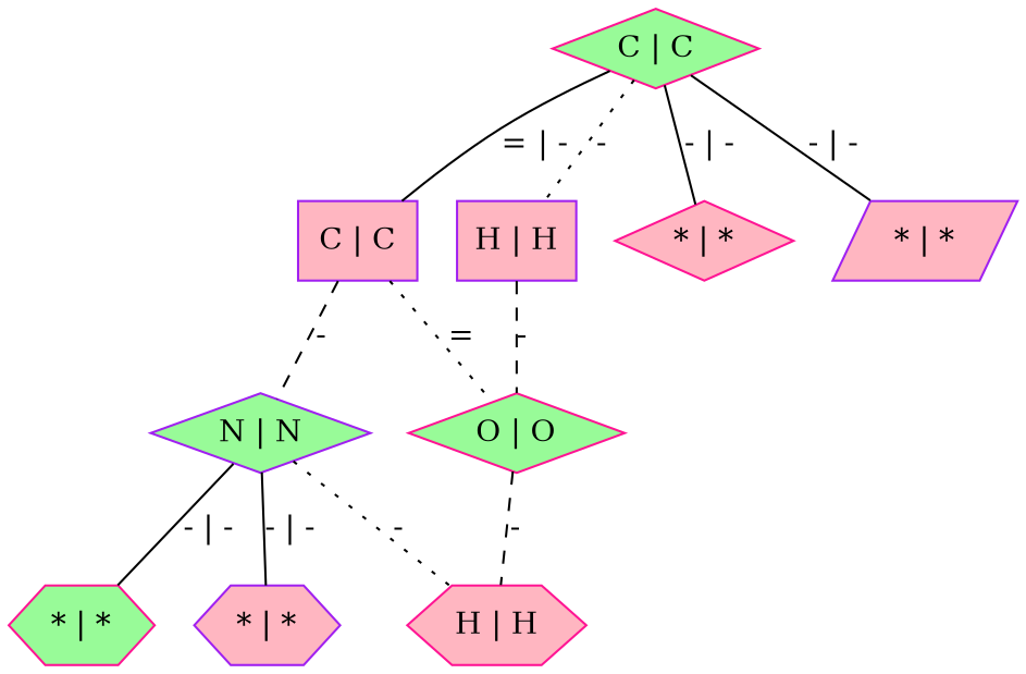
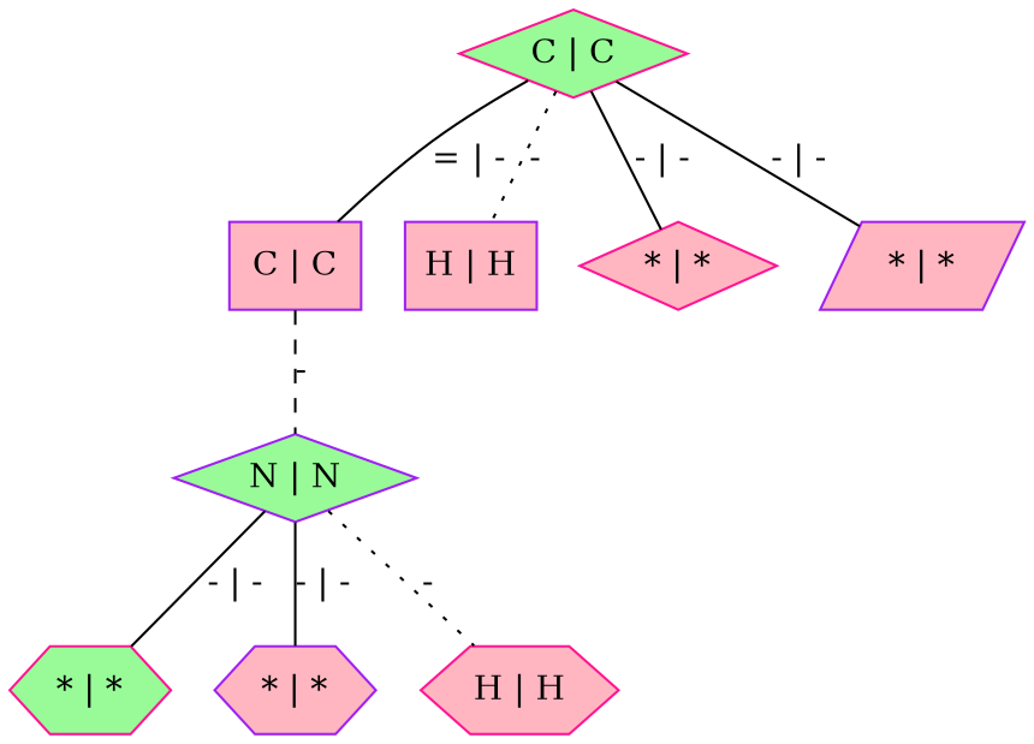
  graph {
    node [style=filled fillcolor=lightpink color=deeppink shape=diamond]
    n1 [label="C | C" fillcolor=palegreen]
    n2 [label="C | C" color=purple shape=box]
    n3 [label="H | H" color=purple shape=box]
    n4 [label="* | *"]
    n5 [label="* | *" color=purple shape=parallelogram]
    n6 [label="N | N" fillcolor=palegreen color=purple]
-   n7 [label="O | O" fillcolor=palegreen]
    n8 [label="* | *" fillcolor=palegreen shape=hexagon]
    n9 [label="* | *" color=purple shape=hexagon]
    n10 [label="H | H" shape=hexagon]
    n1 -- n2 [label="= | -"]
    n1 -- n3 [label="-" style=dotted]
    n1 -- n4 [label="- | -"]
    n1 -- n5 [label="- | -"]
    n2 -- n6 [label="-" style=dashed]
-   n2 -- n7 [label="=" style=dotted]
-   n3 -- n7 [label="-" style=dashed]
    n6 -- n8 [label="- | -"]
    n6 -- n9 [label="- | -"]
    n6 -- n10 [label="-" style=dotted]
-   n7 -- n10 [label="-" style=dashed]
  }
